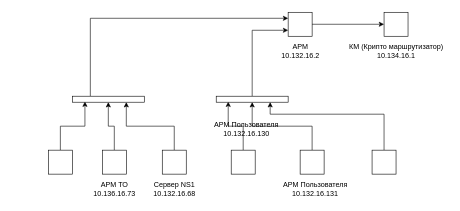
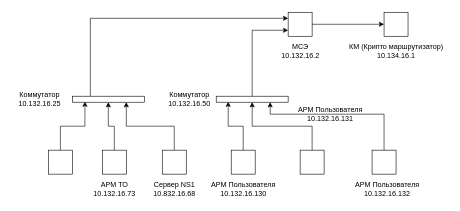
  <mxCell id="0" />
  <mxCell id="1" parent="0" />
  <mxCell id="2" style="edgeStyle=orthogonalEdgeStyle;rounded=0;orthogonalLoop=1;jettySize=auto;html=1;exitX=0.5;exitY=0;exitDx=0;exitDy=0;entryX=0.175;entryY=0.9;entryDx=0;entryDy=0;entryPerimeter=0;" edge="1" parent="1" source="3" target="17"><mxGeometry relative="1" as="geometry"><mxPoint x="142" y="175" as="targetPoint" /></mxGeometry></mxCell>
  <mxCell id="3" value="" style="rounded=0;whiteSpace=wrap;html=1;" vertex="1" parent="1"><mxGeometry x="80" y="250" width="40" height="40" as="geometry" /></mxCell>
  <mxCell id="4" style="edgeStyle=orthogonalEdgeStyle;rounded=0;orthogonalLoop=1;jettySize=auto;html=1;exitX=0.5;exitY=0;exitDx=0;exitDy=0;entryX=0.5;entryY=1;entryDx=0;entryDy=0;" edge="1" parent="1" source="5" target="17"><mxGeometry relative="1" as="geometry" /></mxCell>
  <mxCell id="5" value="" style="rounded=0;whiteSpace=wrap;html=1;" vertex="1" parent="1"><mxGeometry x="170" y="250" width="40" height="40" as="geometry" /></mxCell>
- <mxCell id="6" value="АРМ ТО&lt;br&gt;10.136.16.73" style="text;html=1;resizable=0;autosize=1;align=center;verticalAlign=middle;points=[];fillColor=none;strokeColor=none;rounded=0;" vertex="1" parent="1"><mxGeometry x="145" y="300" width="90" height="30" as="geometry" /></mxCell>
+ <mxCell id="6" value="АРМ ТО&lt;br&gt;10.132.16.73" style="text;html=1;resizable=0;autosize=1;align=center;verticalAlign=middle;points=[];fillColor=none;strokeColor=none;rounded=0;" vertex="1" parent="1"><mxGeometry x="145" y="300" width="90" height="30" as="geometry" /></mxCell>
  <mxCell id="7" style="edgeStyle=orthogonalEdgeStyle;rounded=0;orthogonalLoop=1;jettySize=auto;html=1;exitX=0.5;exitY=0;exitDx=0;exitDy=0;entryX=0.75;entryY=1;entryDx=0;entryDy=0;" edge="1" parent="1" source="8" target="17"><mxGeometry relative="1" as="geometry" /></mxCell>
  <mxCell id="8" value="" style="rounded=0;whiteSpace=wrap;html=1;" vertex="1" parent="1"><mxGeometry x="270" y="250" width="40" height="40" as="geometry" /></mxCell>
- <mxCell id="9" value="Сервер NS1&lt;br&gt;10.132.16.68" style="text;html=1;resizable=0;autosize=1;align=center;verticalAlign=middle;points=[];fillColor=none;strokeColor=none;rounded=0;" vertex="1" parent="1"><mxGeometry x="245" y="300" width="90" height="30" as="geometry" /></mxCell>
- <mxCell id="10" value="АРМ Пользователя&lt;br&gt;10.132.16.130" style="text;html=1;resizable=0;autosize=1;align=center;verticalAlign=middle;points=[];fillColor=none;strokeColor=none;rounded=0;" vertex="1" parent="1"><mxGeometry x="350" y="200" width="120" height="30" as="geometry" /></mxCell>
+ <mxCell id="9" value="Сервер NS1&lt;br&gt;10.832.16.68" style="text;html=1;resizable=0;autosize=1;align=center;verticalAlign=middle;points=[];fillColor=none;strokeColor=none;rounded=0;" vertex="1" parent="1"><mxGeometry x="245" y="300" width="90" height="30" as="geometry" /></mxCell>
+ <mxCell id="10" value="АРМ Пользователя&lt;br&gt;10.132.16.130" style="text;html=1;resizable=0;autosize=1;align=center;verticalAlign=middle;points=[];fillColor=none;strokeColor=none;rounded=0;" vertex="1" parent="1"><mxGeometry x="345" y="300" width="120" height="30" as="geometry" /></mxCell>
  <mxCell id="11" value="" style="rounded=0;whiteSpace=wrap;html=1;" vertex="1" parent="1"><mxGeometry x="480" y="20" width="40" height="40" as="geometry" /></mxCell>
- <mxCell id="12" value="АРМ&lt;br&gt;10.132.16.2" style="text;html=1;resizable=0;autosize=1;align=center;verticalAlign=middle;points=[];fillColor=none;strokeColor=none;rounded=0;" vertex="1" parent="1"><mxGeometry x="460" y="70" width="80" height="30" as="geometry" /></mxCell>
+ <mxCell id="12" value="МСЭ&lt;br&gt;10.132.16.2" style="text;html=1;resizable=0;autosize=1;align=center;verticalAlign=middle;points=[];fillColor=none;strokeColor=none;rounded=0;" vertex="1" parent="1"><mxGeometry x="460" y="70" width="80" height="30" as="geometry" /></mxCell>
  <mxCell id="13" value="" style="rounded=0;whiteSpace=wrap;html=1;" vertex="1" parent="1"><mxGeometry x="640" y="20" width="40" height="40" as="geometry" /></mxCell>
  <mxCell id="14" value="КМ (Крипто маршрутизатор)&lt;br&gt;10.134.16.1" style="text;html=1;resizable=0;autosize=1;align=center;verticalAlign=middle;points=[];fillColor=none;strokeColor=none;rounded=0;" vertex="1" parent="1"><mxGeometry x="575" y="70" width="170" height="30" as="geometry" /></mxCell>
  <mxCell id="15" value="" style="endArrow=classic;html=1;entryX=0;entryY=0.5;entryDx=0;entryDy=0;exitX=1;exitY=0.5;exitDx=0;exitDy=0;" edge="1" parent="1" source="11" target="13"><mxGeometry width="50" height="50" relative="1" as="geometry"><mxPoint x="390" y="180" as="sourcePoint" /><mxPoint x="440" y="130" as="targetPoint" /></mxGeometry></mxCell>
  <mxCell id="16" style="edgeStyle=orthogonalEdgeStyle;rounded=0;orthogonalLoop=1;jettySize=auto;html=1;exitX=0.25;exitY=0;exitDx=0;exitDy=0;entryX=0;entryY=0.25;entryDx=0;entryDy=0;" edge="1" parent="1" source="17" target="11"><mxGeometry relative="1" as="geometry" /></mxCell>
  <mxCell id="17" value="" style="rounded=0;whiteSpace=wrap;html=1;" vertex="1" parent="1"><mxGeometry x="120" y="160" width="120" height="10" as="geometry" /></mxCell>
+ <mxCell id="18" value="Коммутатор&lt;br&gt;10.132.16.25" style="text;html=1;resizable=0;autosize=1;align=center;verticalAlign=middle;points=[];fillColor=none;strokeColor=none;rounded=0;" vertex="1" parent="1"><mxGeometry x="20" y="150" width="90" height="30" as="geometry" /></mxCell>
  <mxCell id="19" style="edgeStyle=orthogonalEdgeStyle;rounded=0;orthogonalLoop=1;jettySize=auto;html=1;exitX=0.5;exitY=0;exitDx=0;exitDy=0;entryX=0.167;entryY=0.92;entryDx=0;entryDy=0;entryPerimeter=0;" edge="1" parent="1" source="20" target="22"><mxGeometry relative="1" as="geometry" /></mxCell>
  <mxCell id="20" value="" style="rounded=0;whiteSpace=wrap;html=1;" vertex="1" parent="1"><mxGeometry x="385" y="250" width="40" height="40" as="geometry" /></mxCell>
  <mxCell id="21" style="edgeStyle=orthogonalEdgeStyle;rounded=0;orthogonalLoop=1;jettySize=auto;html=1;exitX=0.5;exitY=0;exitDx=0;exitDy=0;entryX=0;entryY=0.75;entryDx=0;entryDy=0;" edge="1" parent="1" source="22" target="11"><mxGeometry relative="1" as="geometry" /></mxCell>
  <mxCell id="22" value="" style="rounded=0;whiteSpace=wrap;html=1;" vertex="1" parent="1"><mxGeometry x="360" y="160" width="120" height="10" as="geometry" /></mxCell>
+ <mxCell id="23" value="Коммутатор&lt;br&gt;10.132.16.50" style="text;html=1;resizable=0;autosize=1;align=center;verticalAlign=middle;points=[];fillColor=none;strokeColor=none;rounded=0;" vertex="1" parent="1"><mxGeometry x="270" y="150" width="90" height="30" as="geometry" /></mxCell>
  <mxCell id="24" style="edgeStyle=orthogonalEdgeStyle;rounded=0;orthogonalLoop=1;jettySize=auto;html=1;exitX=0.5;exitY=0;exitDx=0;exitDy=0;entryX=0.75;entryY=1;entryDx=0;entryDy=0;" edge="1" parent="1" source="25" target="22"><mxGeometry relative="1" as="geometry"><Array as="points"><mxPoint x="640" y="190" /><mxPoint x="450" y="190" /></Array></mxGeometry></mxCell>
  <mxCell id="25" value="" style="rounded=0;whiteSpace=wrap;html=1;" vertex="1" parent="1"><mxGeometry x="620" y="250" width="40" height="40" as="geometry" /></mxCell>
  <mxCell id="26" style="edgeStyle=orthogonalEdgeStyle;rounded=0;orthogonalLoop=1;jettySize=auto;html=1;exitX=0.5;exitY=0;exitDx=0;exitDy=0;entryX=0.5;entryY=1;entryDx=0;entryDy=0;" edge="1" parent="1" source="27" target="22"><mxGeometry relative="1" as="geometry" /></mxCell>
  <mxCell id="27" value="" style="rounded=0;whiteSpace=wrap;html=1;" vertex="1" parent="1"><mxGeometry x="500" y="250" width="40" height="40" as="geometry" /></mxCell>
- <mxCell id="28" value="АРМ Пользователя&lt;br&gt;10.132.16.131" style="text;html=1;resizable=0;autosize=1;align=center;verticalAlign=middle;points=[];fillColor=none;strokeColor=none;rounded=0;" vertex="1" parent="1"><mxGeometry x="465" y="300" width="120" height="30" as="geometry" /></mxCell>
+ <mxCell id="28" value="АРМ Пользователя&lt;br&gt;10.132.16.131" style="text;html=1;resizable=0;autosize=1;align=center;verticalAlign=middle;points=[];fillColor=none;strokeColor=none;rounded=0;" vertex="1" parent="1"><mxGeometry x="490" y="175" width="120" height="30" as="geometry" /></mxCell>
+ <mxCell id="29" value="АРМ Пользователя&lt;br&gt;10.132.16.132" style="text;html=1;resizable=0;autosize=1;align=center;verticalAlign=middle;points=[];fillColor=none;strokeColor=none;rounded=0;" vertex="1" parent="1"><mxGeometry x="585" y="300" width="120" height="30" as="geometry" /></mxCell>
